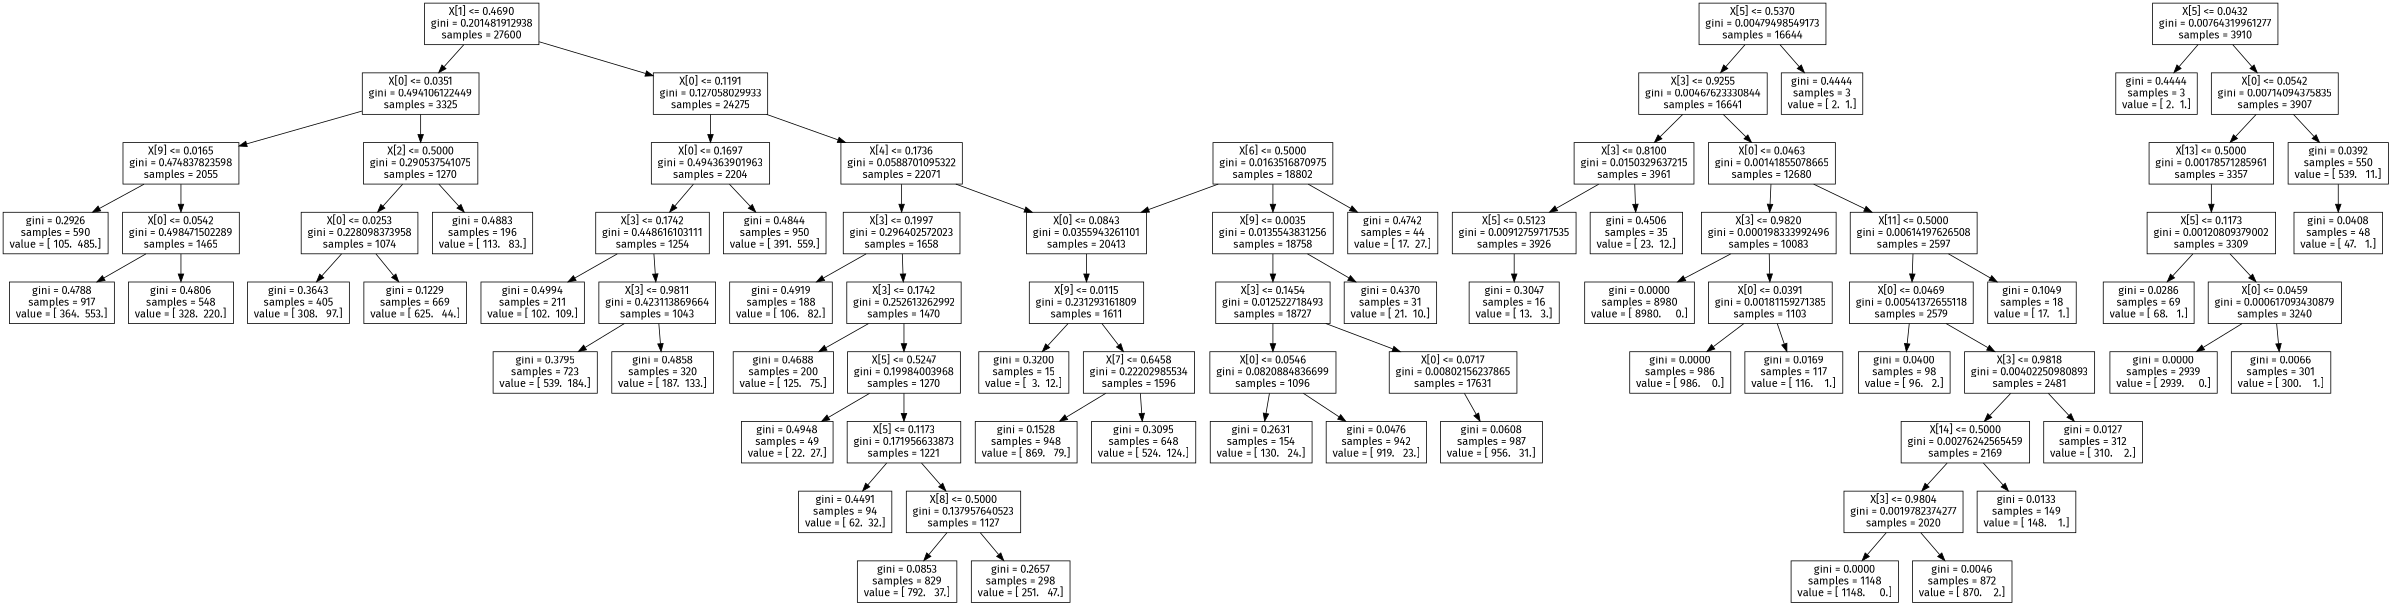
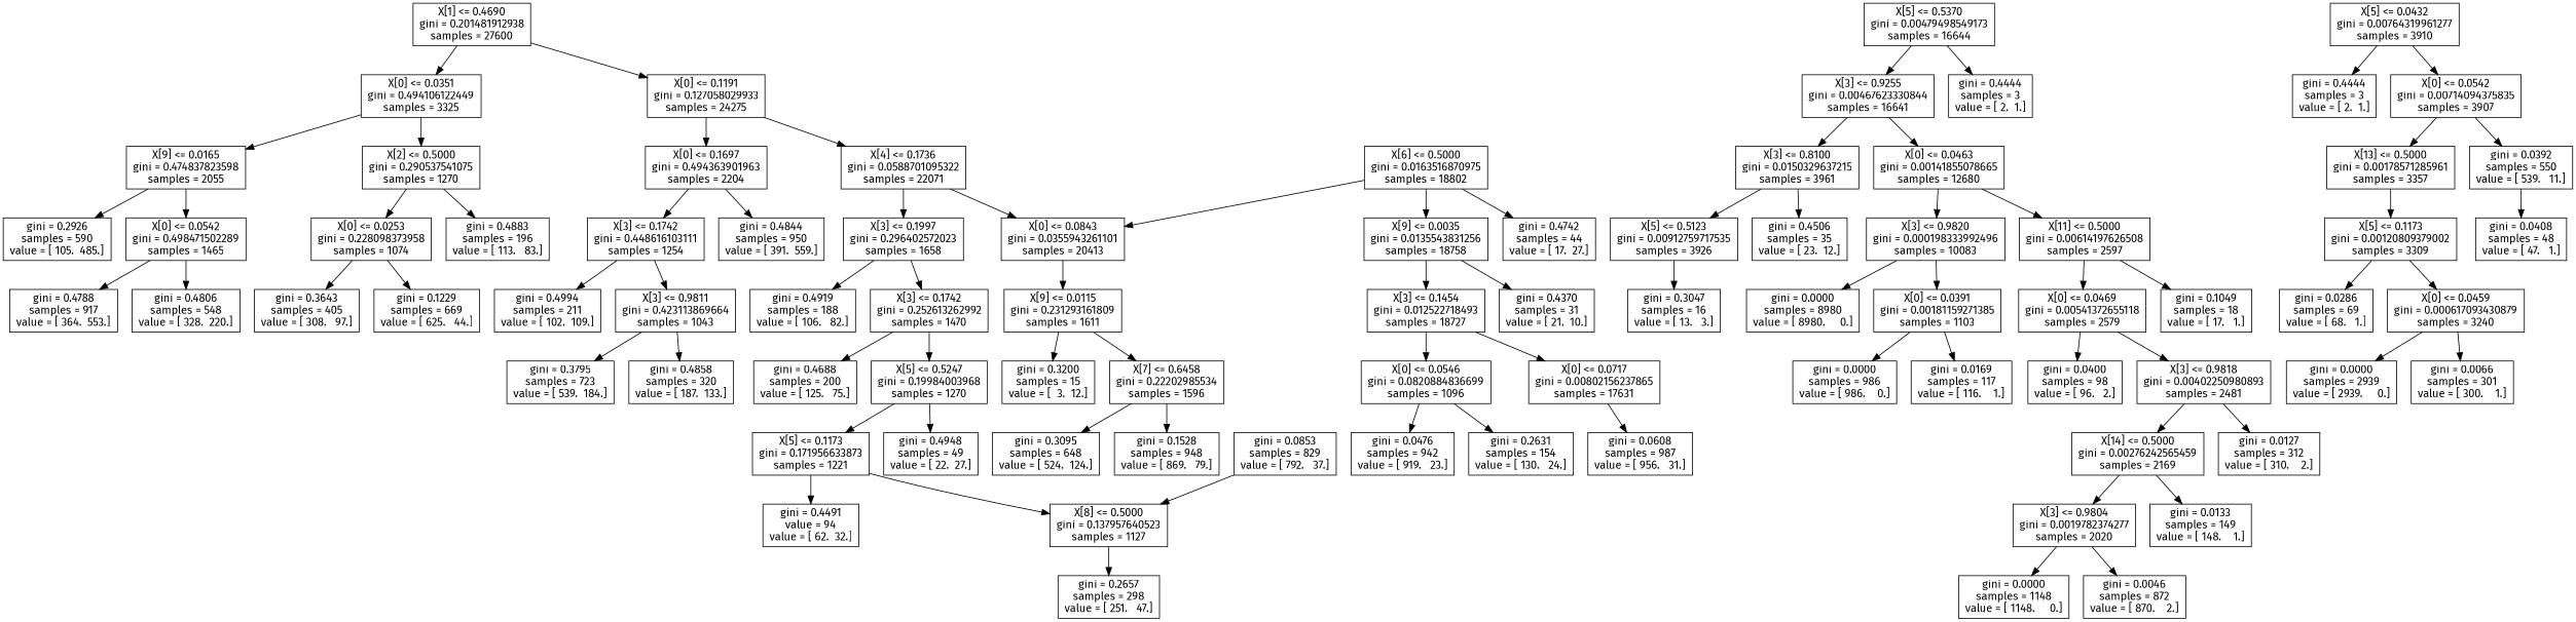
  digraph {
    fontname="Fira Sans"
    node [fontname="Fira Sans" shape=box]
    edge [fontname="Fira Sans"]
    n1 [label="X[1] <= 0.4690\ngini = 0.201481912938\nsamples = 27600"]
    n2 [label="X[0] <= 0.0351\ngini = 0.494106122449\nsamples = 3325"]
    n3 [label="X[0] <= 0.1191\ngini = 0.127058029933\nsamples = 24275"]
    n4 [label="X[2] <= 0.5000\ngini = 0.290537541075\nsamples = 1270"]
    n5 [label="X[9] <= 0.0165\ngini = 0.474837823598\nsamples = 2055"]
    n6 [label="X[4] <= 0.1736\ngini = 0.0588701095322\nsamples = 22071"]
    n7 [label="X[0] <= 0.1697\ngini = 0.494363901963\nsamples = 2204"]
    n8 [label="X[0] <= 0.0253\ngini = 0.228098373958\nsamples = 1074"]
    n9 [label="gini = 0.4883\nsamples = 196\nvalue = [ 113.   83.]"]
    n10 [label="gini = 0.2926\nsamples = 590\nvalue = [ 105.  485.]"]
    n11 [label="X[0] <= 0.0542\ngini = 0.498471502289\nsamples = 1465"]
    n12 [label="gini = 0.1229\nsamples = 669\nvalue = [ 625.   44.]"]
    n13 [label="gini = 0.3643\nsamples = 405\nvalue = [ 308.   97.]"]
    n14 [label="gini = 0.4806\nsamples = 548\nvalue = [ 328.  220.]"]
    n15 [label="gini = 0.4788\nsamples = 917\nvalue = [ 364.  553.]"]
    n16 [label="X[3] <= 0.1997\ngini = 0.296402572023\nsamples = 1658"]
    n17 [label="X[0] <= 0.0843\ngini = 0.0355943261101\nsamples = 20413"]
    n18 [label="X[3] <= 0.1742\ngini = 0.448616103111\nsamples = 1254"]
    n19 [label="gini = 0.4844\nsamples = 950\nvalue = [ 391.  559.]"]
    n20 [label="X[3] <= 0.1742\ngini = 0.252613262992\nsamples = 1470"]
    n21 [label="gini = 0.4919\nsamples = 188\nvalue = [ 106.   82.]"]
    n22 [label="X[9] <= 0.0115\ngini = 0.231293161809\nsamples = 1611"]
    n23 [label="gini = 0.4688\nsamples = 200\nvalue = [ 125.   75.]"]
    n24 [label="X[5] <= 0.5247\ngini = 0.19984003968\nsamples = 1270"]
    n25 [label="X[5] <= 0.1173\ngini = 0.171956633873\nsamples = 1221"]
    n26 [label="gini = 0.4948\nsamples = 49\nvalue = [ 22.  27.]"]
-   n27 [label="gini = 0.4491\nsamples = 94\nvalue = [ 62.  32.]"]
+   n27 [label="gini = 0.4491\nvalue = 94\nvalue = [ 62.  32.]"]
    n28 [label="X[8] <= 0.5000\ngini = 0.137957640523\nsamples = 1127"]
    n29 [label="gini = 0.0853\nsamples = 829\nvalue = [ 792.   37.]"]
    n30 [label="gini = 0.2657\nsamples = 298\nvalue = [ 251.   47.]"]
    n31 [label="X[6] <= 0.5000\ngini = 0.0163516870975\nsamples = 18802"]
    n32 [label="X[9] <= 0.0035\ngini = 0.0135543831256\nsamples = 18758"]
    n33 [label="gini = 0.4742\nsamples = 44\nvalue = [ 17.  27.]"]
    n34 [label="gini = 0.3200\nsamples = 15\nvalue = [  3.  12.]"]
    n35 [label="X[7] <= 0.6458\ngini = 0.22202985534\nsamples = 1596"]
    n36 [label="gini = 0.4370\nsamples = 31\nvalue = [ 21.  10.]"]
    n37 [label="X[3] <= 0.1454\ngini = 0.012522718493\nsamples = 18727"]
    n38 [label="X[0] <= 0.0546\ngini = 0.0820884836699\nsamples = 1096"]
    n39 [label="X[0] <= 0.0717\ngini = 0.00802156237865\nsamples = 17631"]
    n40 [label="gini = 0.0476\nsamples = 942\nvalue = [ 919.   23.]"]
    n41 [label="gini = 0.2631\nsamples = 154\nvalue = [ 130.   24.]"]
    n42 [label="gini = 0.0608\nsamples = 987\nvalue = [ 956.   31.]"]
    n43 [label="X[5] <= 0.5370\ngini = 0.00479498549173\nsamples = 16644"]
    n44 [label="X[3] <= 0.9255\ngini = 0.00467623330844\nsamples = 16641"]
    n45 [label="gini = 0.4444\nsamples = 3\nvalue = [ 2.  1.]"]
    n46 [label="X[3] <= 0.8100\ngini = 0.0150329637215\nsamples = 3961"]
    n47 [label="X[0] <= 0.0463\ngini = 0.00141855078665\nsamples = 12680"]
    n48 [label="X[5] <= 0.5123\ngini = 0.00912759717535\nsamples = 3926"]
    n49 [label="gini = 0.4506\nsamples = 35\nvalue = [ 23.  12.]"]
    n50 [label="X[3] <= 0.9820\ngini = 0.000198333992496\nsamples = 10083"]
    n51 [label="X[11] <= 0.5000\ngini = 0.00614197626508\nsamples = 2597"]
    n52 [label="gini = 0.3047\nsamples = 16\nvalue = [ 13.   3.]"]
    n53 [label="X[5] <= 0.0432\ngini = 0.00764319961277\nsamples = 3910"]
    n54 [label="gini = 0.4444\nsamples = 3\nvalue = [ 2.  1.]"]
    n55 [label="X[0] <= 0.0542\ngini = 0.00714094375835\nsamples = 3907"]
    n56 [label="X[13] <= 0.5000\ngini = 0.00178571285961\nsamples = 3357"]
    n57 [label="gini = 0.0392\nsamples = 550\nvalue = [ 539.   11.]"]
    n58 [label="X[5] <= 0.1173\ngini = 0.00120809379002\nsamples = 3309"]
    n59 [label="gini = 0.0408\nsamples = 48\nvalue = [ 47.   1.]"]
    n60 [label="gini = 0.0286\nsamples = 69\nvalue = [ 68.   1.]"]
    n61 [label="X[0] <= 0.0459\ngini = 0.000617093430879\nsamples = 3240"]
    n62 [label="gini = 0.0000\nsamples = 2939\nvalue = [ 2939.     0.]"]
    n63 [label="gini = 0.0066\nsamples = 301\nvalue = [ 300.    1.]"]
    n64 [label="gini = 0.0000\nsamples = 8980\nvalue = [ 8980.     0.]"]
    n65 [label="X[0] <= 0.0391\ngini = 0.00181159271385\nsamples = 1103"]
    n66 [label="X[0] <= 0.0469\ngini = 0.00541372655118\nsamples = 2579"]
    n67 [label="gini = 0.1049\nsamples = 18\nvalue = [ 17.   1.]"]
    n68 [label="gini = 0.0000\nsamples = 986\nvalue = [ 986.    0.]"]
    n69 [label="gini = 0.0169\nsamples = 117\nvalue = [ 116.    1.]"]
    n70 [label="gini = 0.0400\nsamples = 98\nvalue = [ 96.   2.]"]
    n71 [label="X[3] <= 0.9818\ngini = 0.00402250980893\nsamples = 2481"]
    n72 [label="X[14] <= 0.5000\ngini = 0.00276242565459\nsamples = 2169"]
    n73 [label="gini = 0.0127\nsamples = 312\nvalue = [ 310.    2.]"]
    n74 [label="X[3] <= 0.9804\ngini = 0.0019782374277\nsamples = 2020"]
    n75 [label="gini = 0.0133\nsamples = 149\nvalue = [ 148.    1.]"]
    n76 [label="gini = 0.0000\nsamples = 1148\nvalue = [ 1148.     0.]"]
    n77 [label="gini = 0.0046\nsamples = 872\nvalue = [ 870.    2.]"]
    n78 [label="gini = 0.3095\nsamples = 648\nvalue = [ 524.  124.]"]
    n79 [label="gini = 0.1528\nsamples = 948\nvalue = [ 869.   79.]"]
    n80 [label="gini = 0.4994\nsamples = 211\nvalue = [ 102.  109.]"]
    n81 [label="X[3] <= 0.9811\ngini = 0.423113869664\nsamples = 1043"]
    n82 [label="gini = 0.3795\nsamples = 723\nvalue = [ 539.  184.]"]
    n83 [label="gini = 0.4858\nsamples = 320\nvalue = [ 187.  133.]"]
    n1 -> n2
    n1 -> n3
    n2 -> n4
    n2 -> n5
    n3 -> n6
    n3 -> n7
    n4 -> n8
    n4 -> n9
    n5 -> n10
    n5 -> n11
    n6 -> n16
    n6 -> n17
    n7 -> n18
    n7 -> n19
    n8 -> n12
    n8 -> n13
    n11 -> n14
    n11 -> n15
    n16 -> n20
    n16 -> n21
    n17 -> n22
    n18 -> n80
    n18 -> n81
    n20 -> n23
    n20 -> n24
    n22 -> n34
    n22 -> n35
    n24 -> n25
    n24 -> n26
    n25 -> n27
    n25 -> n28
-   n28 -> n29
+   n29 -> n28
    n28 -> n30
    n31 -> n17
    n31 -> n32
    n31 -> n33
    n32 -> n36
    n32 -> n37
    n35 -> n78
    n35 -> n79
    n37 -> n38
    n37 -> n39
    n38 -> n40
    n38 -> n41
    n39 -> n42
    n43 -> n44
    n43 -> n45
    n44 -> n46
    n44 -> n47
    n46 -> n48
    n46 -> n49
    n47 -> n50
    n47 -> n51
    n48 -> n52
    n50 -> n64
    n50 -> n65
    n51 -> n66
    n51 -> n67
    n53 -> n54
    n53 -> n55
    n55 -> n56
    n55 -> n57
    n56 -> n58
    n57 -> n59
    n58 -> n60
    n58 -> n61
    n61 -> n62
    n61 -> n63
    n65 -> n68
    n65 -> n69
    n66 -> n70
    n66 -> n71
    n71 -> n72
    n71 -> n73
    n72 -> n74
    n72 -> n75
    n74 -> n76
    n74 -> n77
    n81 -> n82
    n81 -> n83
  }
